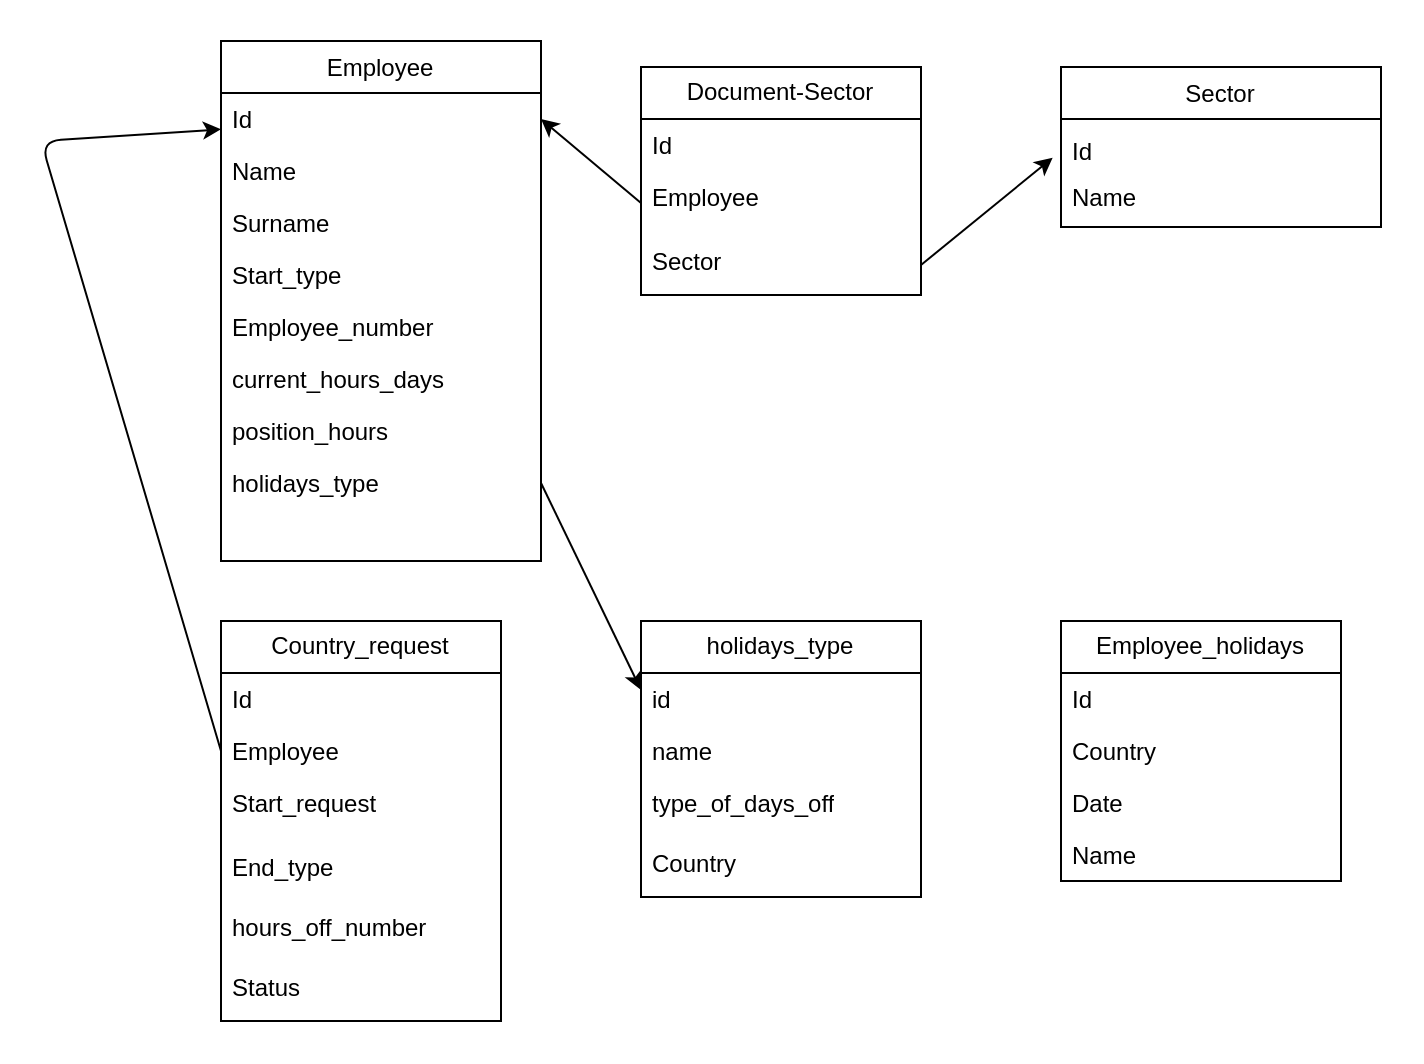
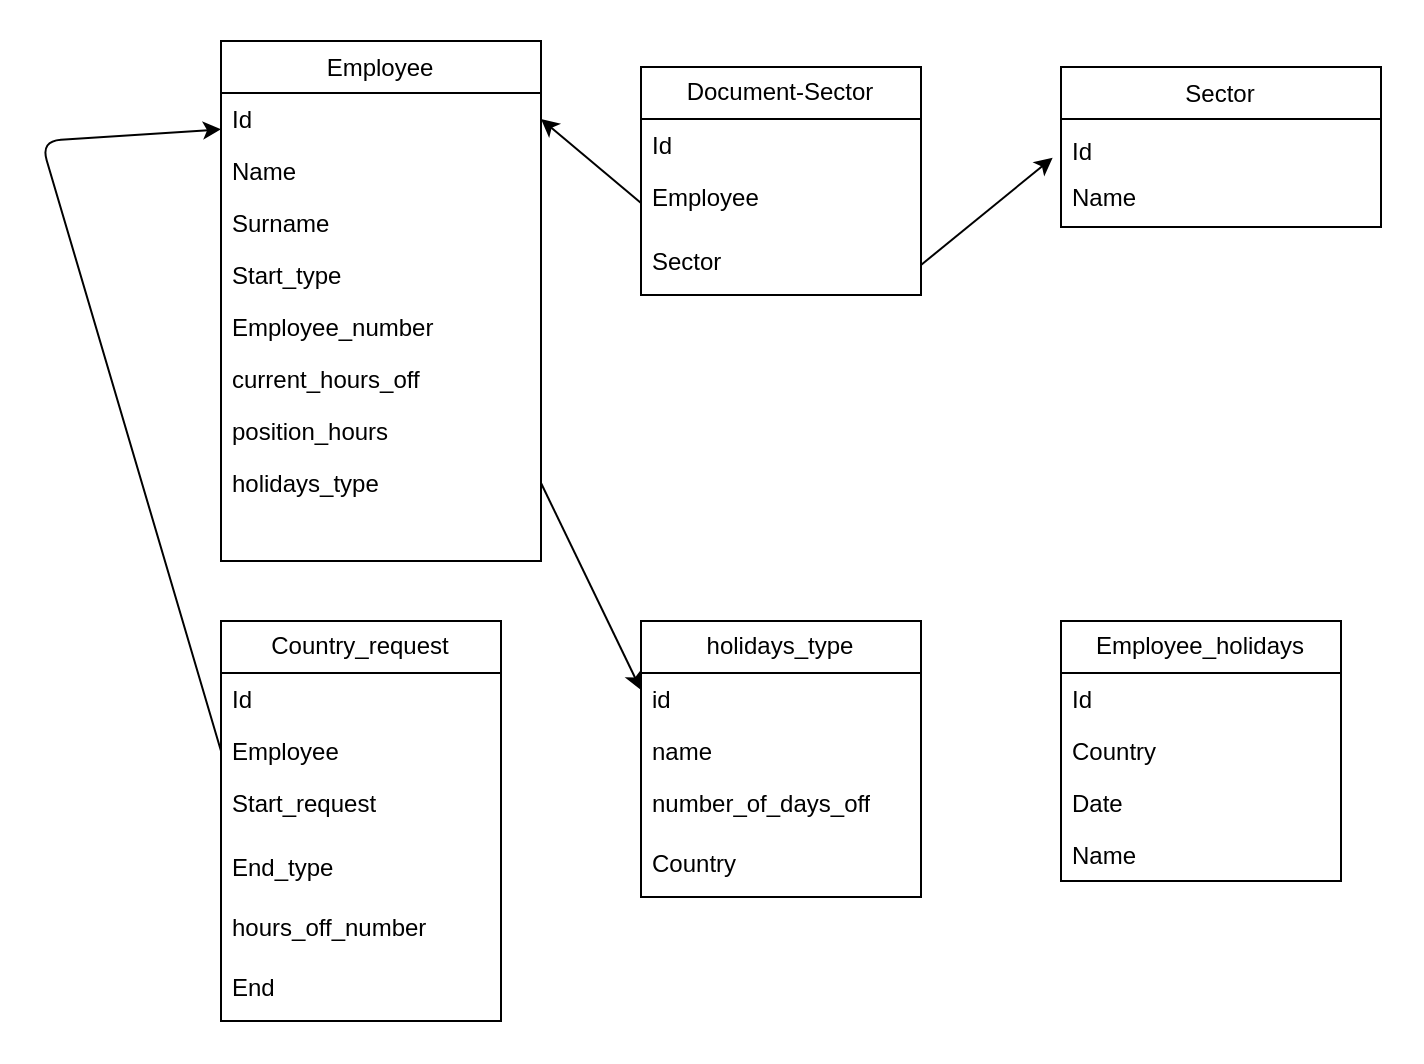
  <mxCell id="0" />
  <mxCell id="1" parent="0" />
  <mxCell id="2" value="Sector" style="swimlane;fontStyle=0;align=center;verticalAlign=top;childLayout=stackLayout;horizontal=1;startSize=26;horizontalStack=0;resizeParent=1;resizeLast=0;collapsible=1;marginBottom=0;rounded=0;shadow=0;strokeWidth=1;" parent="1" vertex="1"><mxGeometry x="530" y="33" width="160" height="80" as="geometry"><mxRectangle x="550" y="140" width="160" height="26" as="alternateBounds" /></mxGeometry></mxCell>
  <mxCell id="3" value="Id" style="text;align=left;verticalAlign=bottom;spacingLeft=4;spacingRight=4;overflow=hidden;rotatable=0;points=[[0,0.5],[1,0.5]];portConstraint=eastwest;strokeColor=none;" parent="2" vertex="1"><mxGeometry y="26" width="160" height="26" as="geometry" /></mxCell>
  <mxCell id="4" value="Name" style="text;align=left;verticalAlign=top;spacingLeft=4;spacingRight=4;overflow=hidden;rotatable=0;points=[[0,0.5],[1,0.5]];portConstraint=eastwest;rounded=0;shadow=0;html=0;" parent="2" vertex="1"><mxGeometry y="52" width="160" height="26" as="geometry" /></mxCell>
  <mxCell id="5" value="Employee" style="swimlane;fontStyle=0;align=center;verticalAlign=top;childLayout=stackLayout;horizontal=1;startSize=26;horizontalStack=0;resizeParent=1;resizeLast=0;collapsible=1;marginBottom=0;rounded=0;shadow=0;strokeWidth=1;" parent="1" vertex="1"><mxGeometry x="110" y="20" width="160" height="260" as="geometry"><mxRectangle x="550" y="140" width="160" height="26" as="alternateBounds" /></mxGeometry></mxCell>
  <mxCell id="6" value="Id" style="text;align=left;verticalAlign=top;spacingLeft=4;spacingRight=4;overflow=hidden;rotatable=0;points=[[0,0.5],[1,0.5]];portConstraint=eastwest;" parent="5" vertex="1"><mxGeometry y="26" width="160" height="26" as="geometry" /></mxCell>
  <mxCell id="7" value="Name" style="text;align=left;verticalAlign=top;spacingLeft=4;spacingRight=4;overflow=hidden;rotatable=0;points=[[0,0.5],[1,0.5]];portConstraint=eastwest;rounded=0;shadow=0;html=0;" parent="5" vertex="1"><mxGeometry y="52" width="160" height="26" as="geometry" /></mxCell>
  <mxCell id="8" value="Surname" style="text;align=left;verticalAlign=top;spacingLeft=4;spacingRight=4;overflow=hidden;rotatable=0;points=[[0,0.5],[1,0.5]];portConstraint=eastwest;rounded=0;shadow=0;html=0;" parent="5" vertex="1"><mxGeometry y="78" width="160" height="26" as="geometry" /></mxCell>
  <mxCell id="9" value="Start_type" style="text;align=left;verticalAlign=top;spacingLeft=4;spacingRight=4;overflow=hidden;rotatable=0;points=[[0,0.5],[1,0.5]];portConstraint=eastwest;rounded=0;shadow=0;html=0;" vertex="1" parent="5"><mxGeometry y="104" width="160" height="26" as="geometry" /></mxCell>
  <mxCell id="10" value="Employee_number" style="text;align=left;verticalAlign=top;spacingLeft=4;spacingRight=4;overflow=hidden;rotatable=0;points=[[0,0.5],[1,0.5]];portConstraint=eastwest;rounded=0;shadow=0;html=0;" vertex="1" parent="5"><mxGeometry y="130" width="160" height="26" as="geometry" /></mxCell>
- <mxCell id="11" value="current_hours_days" style="text;align=left;verticalAlign=top;spacingLeft=4;spacingRight=4;overflow=hidden;rotatable=0;points=[[0,0.5],[1,0.5]];portConstraint=eastwest;rounded=0;shadow=0;html=0;" vertex="1" parent="5"><mxGeometry y="156" width="160" height="26" as="geometry" /></mxCell>
+ <mxCell id="11" value="current_hours_off" style="text;align=left;verticalAlign=top;spacingLeft=4;spacingRight=4;overflow=hidden;rotatable=0;points=[[0,0.5],[1,0.5]];portConstraint=eastwest;rounded=0;shadow=0;html=0;" vertex="1" parent="5"><mxGeometry y="156" width="160" height="26" as="geometry" /></mxCell>
  <mxCell id="12" value="position_hours" style="text;align=left;verticalAlign=top;spacingLeft=4;spacingRight=4;overflow=hidden;rotatable=0;points=[[0,0.5],[1,0.5]];portConstraint=eastwest;rounded=0;shadow=0;html=0;" vertex="1" parent="5"><mxGeometry y="182" width="160" height="26" as="geometry" /></mxCell>
  <mxCell id="13" value="holidays_type" style="text;align=left;verticalAlign=top;spacingLeft=4;spacingRight=4;overflow=hidden;rotatable=0;points=[[0,0.5],[1,0.5]];portConstraint=eastwest;rounded=0;shadow=0;html=0;" vertex="1" parent="5"><mxGeometry y="208" width="160" height="26" as="geometry" /></mxCell>
  <mxCell id="14" value="Country_request" style="swimlane;fontStyle=0;childLayout=stackLayout;horizontal=1;startSize=26;fillColor=none;horizontalStack=0;resizeParent=1;resizeParentMax=0;resizeLast=0;collapsible=1;marginBottom=0;whiteSpace=wrap;html=1;" parent="1" vertex="1"><mxGeometry x="110" y="310" width="140" height="200" as="geometry"><mxRectangle x="200" y="320" width="100" height="30" as="alternateBounds" /></mxGeometry></mxCell>
  <mxCell id="15" value="Id" style="text;strokeColor=none;fillColor=none;align=left;verticalAlign=top;spacingLeft=4;spacingRight=4;overflow=hidden;rotatable=0;points=[[0,0.5],[1,0.5]];portConstraint=eastwest;whiteSpace=wrap;html=1;" parent="14" vertex="1"><mxGeometry y="26" width="140" height="26" as="geometry" /></mxCell>
  <mxCell id="16" value="Employee" style="text;strokeColor=none;fillColor=none;align=left;verticalAlign=top;spacingLeft=4;spacingRight=4;overflow=hidden;rotatable=0;points=[[0,0.5],[1,0.5]];portConstraint=eastwest;whiteSpace=wrap;html=1;" parent="14" vertex="1"><mxGeometry y="52" width="140" height="26" as="geometry" /></mxCell>
  <mxCell id="17" value="Start_request" style="text;strokeColor=none;fillColor=none;align=left;verticalAlign=top;spacingLeft=4;spacingRight=4;overflow=hidden;rotatable=0;points=[[0,0.5],[1,0.5]];portConstraint=eastwest;whiteSpace=wrap;html=1;" parent="14" vertex="1"><mxGeometry y="78" width="140" height="32" as="geometry" /></mxCell>
  <mxCell id="18" value="End_type" style="text;strokeColor=none;fillColor=none;align=left;verticalAlign=top;spacingLeft=4;spacingRight=4;overflow=hidden;rotatable=0;points=[[0,0.5],[1,0.5]];portConstraint=eastwest;whiteSpace=wrap;html=1;" parent="14" vertex="1"><mxGeometry y="110" width="140" height="30" as="geometry" /></mxCell>
  <mxCell id="19" value="hours_off_number" style="text;strokeColor=none;fillColor=none;align=left;verticalAlign=top;spacingLeft=4;spacingRight=4;overflow=hidden;rotatable=0;points=[[0,0.5],[1,0.5]];portConstraint=eastwest;whiteSpace=wrap;html=1;" parent="14" vertex="1"><mxGeometry y="140" width="140" height="30" as="geometry" /></mxCell>
- <mxCell id="20" value="Status" style="text;strokeColor=none;fillColor=none;align=left;verticalAlign=top;spacingLeft=4;spacingRight=4;overflow=hidden;rotatable=0;points=[[0,0.5],[1,0.5]];portConstraint=eastwest;whiteSpace=wrap;html=1;" vertex="1" parent="14"><mxGeometry y="170" width="140" height="30" as="geometry" /></mxCell>
+ <mxCell id="20" value="End" style="text;strokeColor=none;fillColor=none;align=left;verticalAlign=top;spacingLeft=4;spacingRight=4;overflow=hidden;rotatable=0;points=[[0,0.5],[1,0.5]];portConstraint=eastwest;whiteSpace=wrap;html=1;" vertex="1" parent="14"><mxGeometry y="170" width="140" height="30" as="geometry" /></mxCell>
  <mxCell id="21" value="holidays_type" style="swimlane;fontStyle=0;childLayout=stackLayout;horizontal=1;startSize=26;fillColor=none;horizontalStack=0;resizeParent=1;resizeParentMax=0;resizeLast=0;collapsible=1;marginBottom=0;whiteSpace=wrap;html=1;" parent="1" vertex="1"><mxGeometry x="320" y="310" width="140" height="138" as="geometry" /></mxCell>
  <mxCell id="22" value="id" style="text;strokeColor=none;fillColor=none;align=left;verticalAlign=top;spacingLeft=4;spacingRight=4;overflow=hidden;rotatable=0;points=[[0,0.5],[1,0.5]];portConstraint=eastwest;whiteSpace=wrap;html=1;" parent="21" vertex="1"><mxGeometry y="26" width="140" height="26" as="geometry" /></mxCell>
  <mxCell id="23" value="name" style="text;strokeColor=none;fillColor=none;align=left;verticalAlign=top;spacingLeft=4;spacingRight=4;overflow=hidden;rotatable=0;points=[[0,0.5],[1,0.5]];portConstraint=eastwest;whiteSpace=wrap;html=1;" parent="21" vertex="1"><mxGeometry y="52" width="140" height="26" as="geometry" /></mxCell>
- <mxCell id="24" value="type_of_days_off" style="text;strokeColor=none;fillColor=none;align=left;verticalAlign=top;spacingLeft=4;spacingRight=4;overflow=hidden;rotatable=0;points=[[0,0.5],[1,0.5]];portConstraint=eastwest;whiteSpace=wrap;html=1;" parent="21" vertex="1"><mxGeometry y="78" width="140" height="30" as="geometry" /></mxCell>
+ <mxCell id="24" value="number_of_days_off" style="text;strokeColor=none;fillColor=none;align=left;verticalAlign=top;spacingLeft=4;spacingRight=4;overflow=hidden;rotatable=0;points=[[0,0.5],[1,0.5]];portConstraint=eastwest;whiteSpace=wrap;html=1;" parent="21" vertex="1"><mxGeometry y="78" width="140" height="30" as="geometry" /></mxCell>
  <mxCell id="25" value="Country" style="text;strokeColor=none;fillColor=none;align=left;verticalAlign=top;spacingLeft=4;spacingRight=4;overflow=hidden;rotatable=0;points=[[0,0.5],[1,0.5]];portConstraint=eastwest;whiteSpace=wrap;html=1;" parent="21" vertex="1"><mxGeometry y="108" width="140" height="30" as="geometry" /></mxCell>
  <mxCell id="26" value="Employee_holidays" style="swimlane;fontStyle=0;childLayout=stackLayout;horizontal=1;startSize=26;fillColor=none;horizontalStack=0;resizeParent=1;resizeParentMax=0;resizeLast=0;collapsible=1;marginBottom=0;whiteSpace=wrap;html=1;" parent="1" vertex="1"><mxGeometry x="530" y="310" width="140" height="130" as="geometry" /></mxCell>
  <mxCell id="27" value="Id" style="text;strokeColor=none;fillColor=none;align=left;verticalAlign=top;spacingLeft=4;spacingRight=4;overflow=hidden;rotatable=0;points=[[0,0.5],[1,0.5]];portConstraint=eastwest;whiteSpace=wrap;html=1;" parent="26" vertex="1"><mxGeometry y="26" width="140" height="26" as="geometry" /></mxCell>
  <mxCell id="28" value="Country" style="text;strokeColor=none;fillColor=none;align=left;verticalAlign=top;spacingLeft=4;spacingRight=4;overflow=hidden;rotatable=0;points=[[0,0.5],[1,0.5]];portConstraint=eastwest;whiteSpace=wrap;html=1;" parent="26" vertex="1"><mxGeometry y="52" width="140" height="26" as="geometry" /></mxCell>
  <mxCell id="29" value="Date" style="text;strokeColor=none;fillColor=none;align=left;verticalAlign=top;spacingLeft=4;spacingRight=4;overflow=hidden;rotatable=0;points=[[0,0.5],[1,0.5]];portConstraint=eastwest;whiteSpace=wrap;html=1;" parent="26" vertex="1"><mxGeometry y="78" width="140" height="26" as="geometry" /></mxCell>
  <mxCell id="30" value="Name" style="text;strokeColor=none;fillColor=none;align=left;verticalAlign=top;spacingLeft=4;spacingRight=4;overflow=hidden;rotatable=0;points=[[0,0.5],[1,0.5]];portConstraint=eastwest;whiteSpace=wrap;html=1;" parent="26" vertex="1"><mxGeometry y="104" width="140" height="26" as="geometry" /></mxCell>
  <mxCell id="31" value="Document-Sector" style="swimlane;fontStyle=0;childLayout=stackLayout;horizontal=1;startSize=26;fillColor=none;horizontalStack=0;resizeParent=1;resizeParentMax=0;resizeLast=0;collapsible=1;marginBottom=0;whiteSpace=wrap;html=1;" vertex="1" parent="1"><mxGeometry x="320" y="33" width="140" height="114" as="geometry"><mxRectangle x="200" y="320" width="100" height="30" as="alternateBounds" /></mxGeometry></mxCell>
  <mxCell id="32" value="Id" style="text;strokeColor=none;fillColor=none;align=left;verticalAlign=top;spacingLeft=4;spacingRight=4;overflow=hidden;rotatable=0;points=[[0,0.5],[1,0.5]];portConstraint=eastwest;whiteSpace=wrap;html=1;" vertex="1" parent="31"><mxGeometry y="26" width="140" height="26" as="geometry" /></mxCell>
  <mxCell id="33" value="Employee" style="text;strokeColor=none;fillColor=none;align=left;verticalAlign=top;spacingLeft=4;spacingRight=4;overflow=hidden;rotatable=0;points=[[0,0.5],[1,0.5]];portConstraint=eastwest;whiteSpace=wrap;html=1;" vertex="1" parent="31"><mxGeometry y="52" width="140" height="32" as="geometry" /></mxCell>
  <mxCell id="34" value="Sector" style="text;strokeColor=none;fillColor=none;align=left;verticalAlign=top;spacingLeft=4;spacingRight=4;overflow=hidden;rotatable=0;points=[[0,0.5],[1,0.5]];portConstraint=eastwest;whiteSpace=wrap;html=1;" vertex="1" parent="31"><mxGeometry y="84" width="140" height="30" as="geometry" /></mxCell>
  <mxCell id="35" style="edgeStyle=none;html=1;exitX=0;exitY=0.5;exitDx=0;exitDy=0;entryX=1;entryY=0.5;entryDx=0;entryDy=0;" edge="1" parent="1" source="33" target="6"><mxGeometry relative="1" as="geometry" /></mxCell>
  <mxCell id="36" style="edgeStyle=none;html=1;exitX=1;exitY=0.5;exitDx=0;exitDy=0;entryX=-0.026;entryY=0.744;entryDx=0;entryDy=0;entryPerimeter=0;" edge="1" parent="1" source="34" target="3"><mxGeometry relative="1" as="geometry" /></mxCell>
  <mxCell id="37" style="edgeStyle=none;html=1;exitX=0;exitY=0.5;exitDx=0;exitDy=0;" edge="1" parent="1" source="16" target="6"><mxGeometry relative="1" as="geometry"><Array as="points"><mxPoint x="20" y="70" /></Array></mxGeometry></mxCell>
  <mxCell id="38" style="edgeStyle=none;html=1;exitX=1;exitY=0.5;exitDx=0;exitDy=0;entryX=0;entryY=0.25;entryDx=0;entryDy=0;" edge="1" parent="1" source="13" target="21"><mxGeometry relative="1" as="geometry" /></mxCell>
